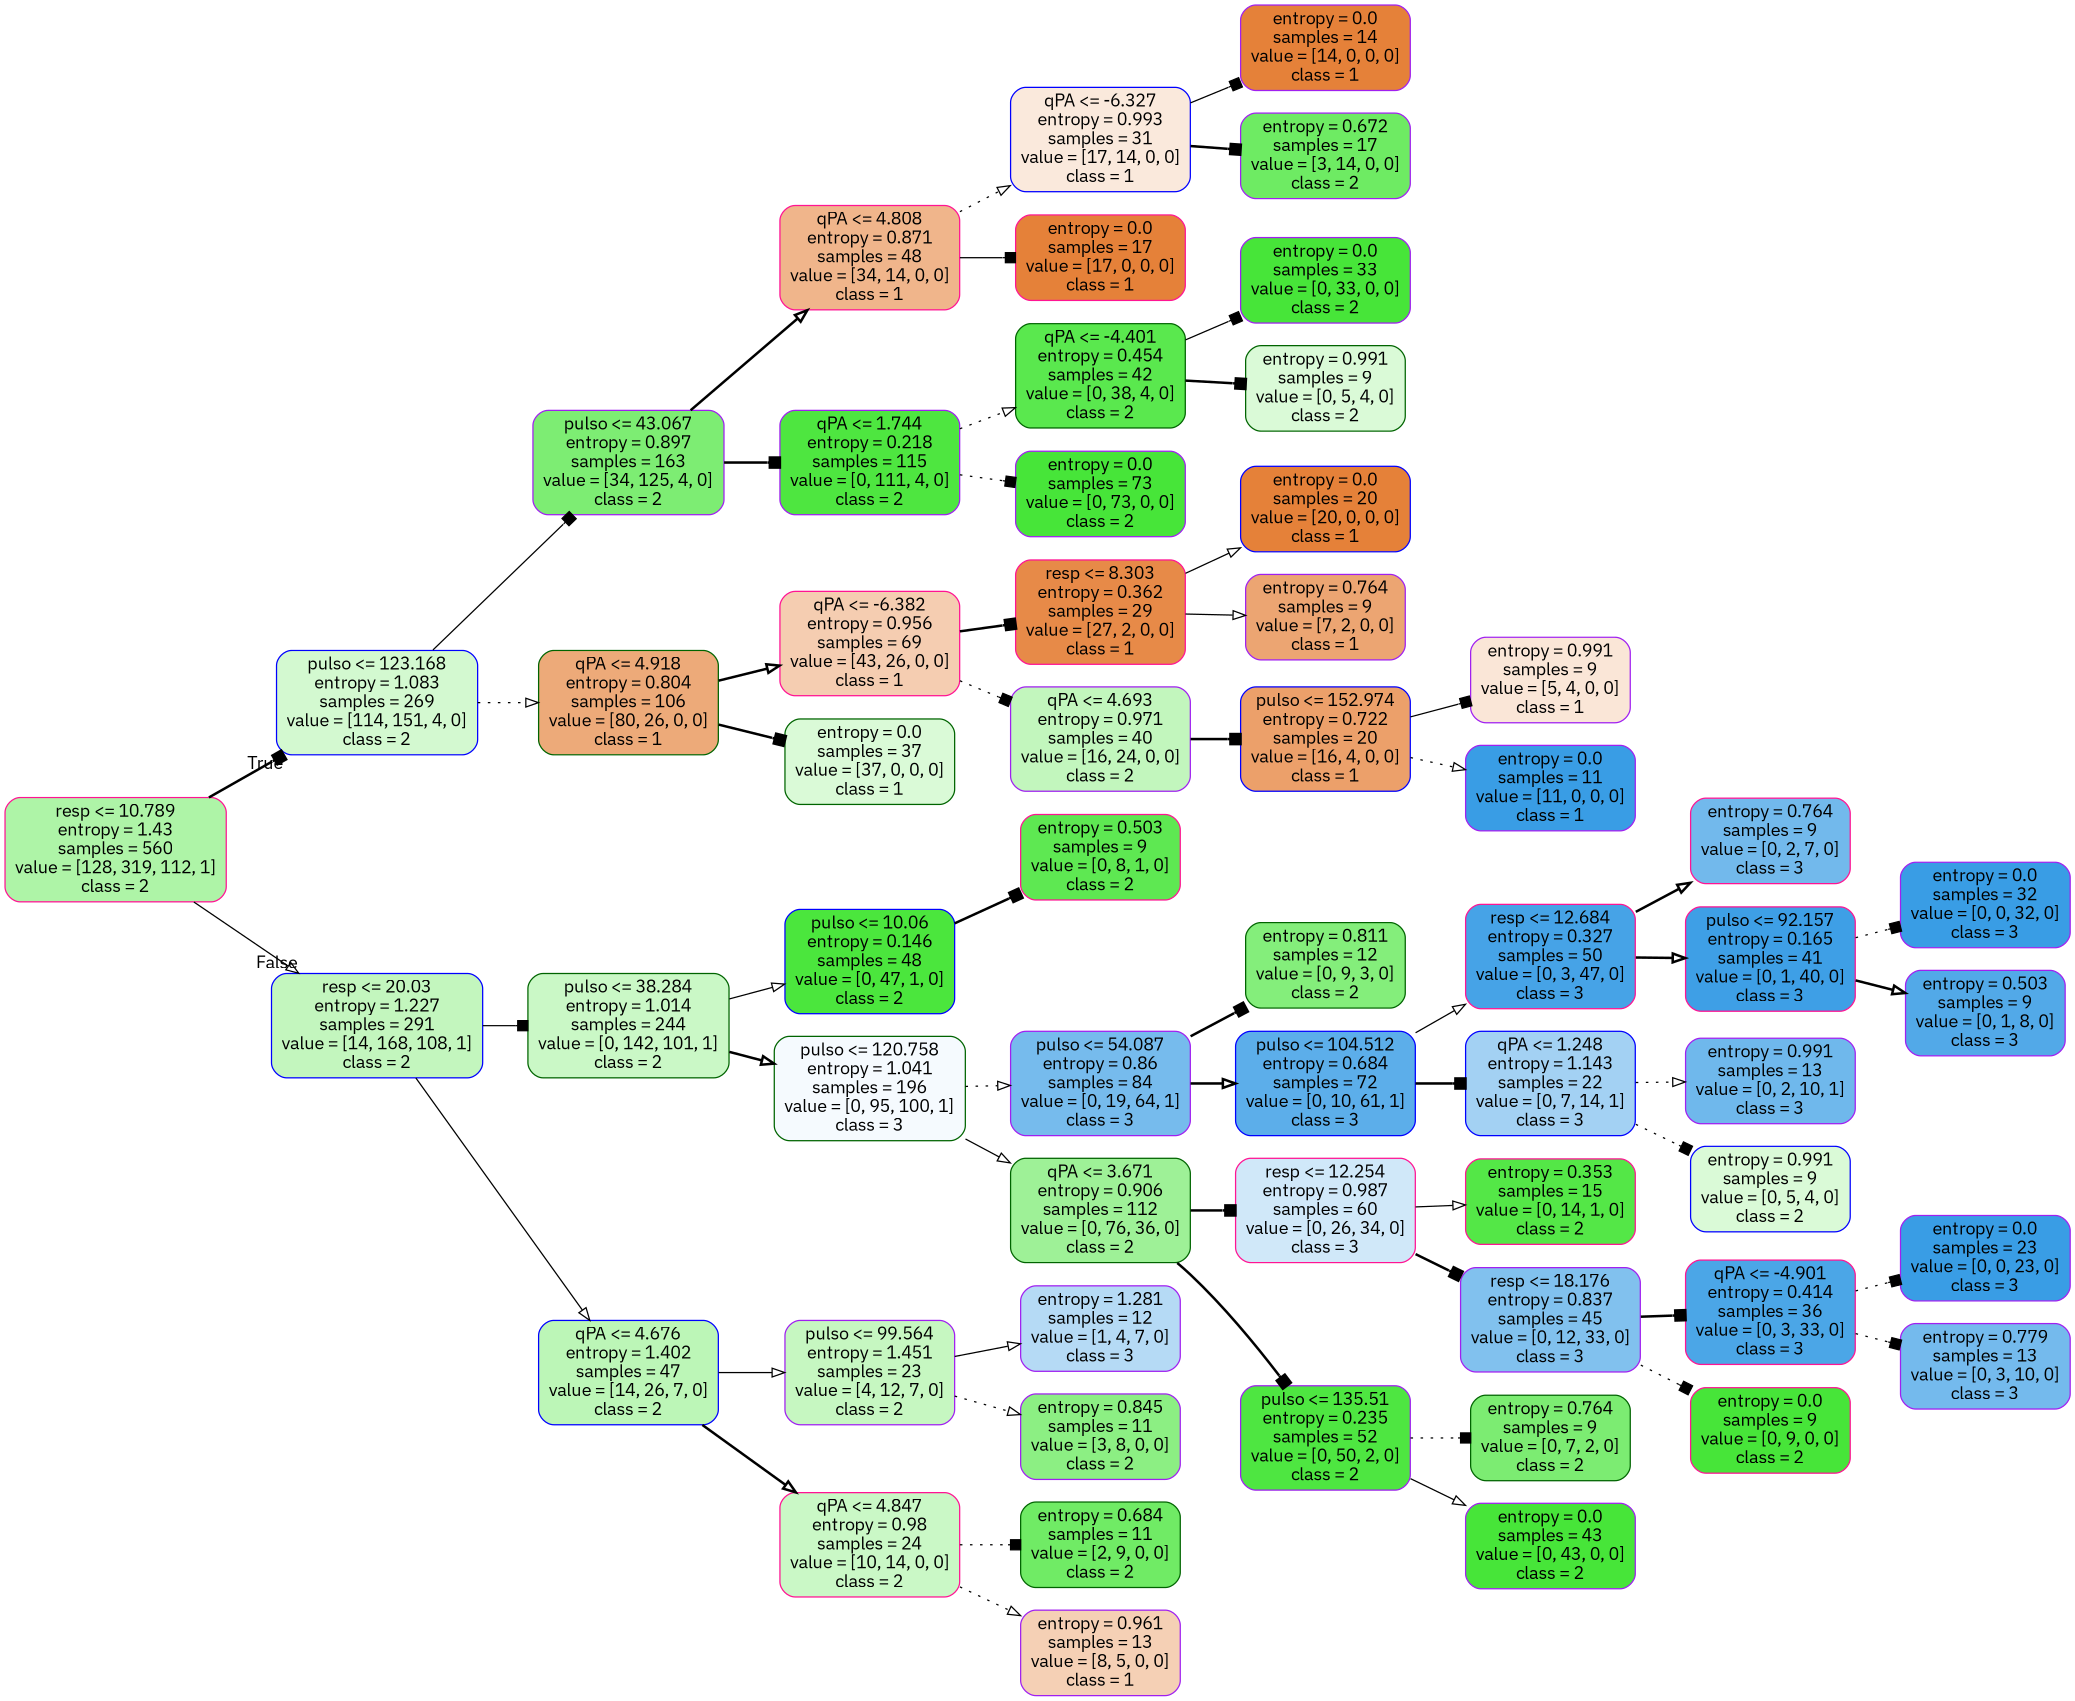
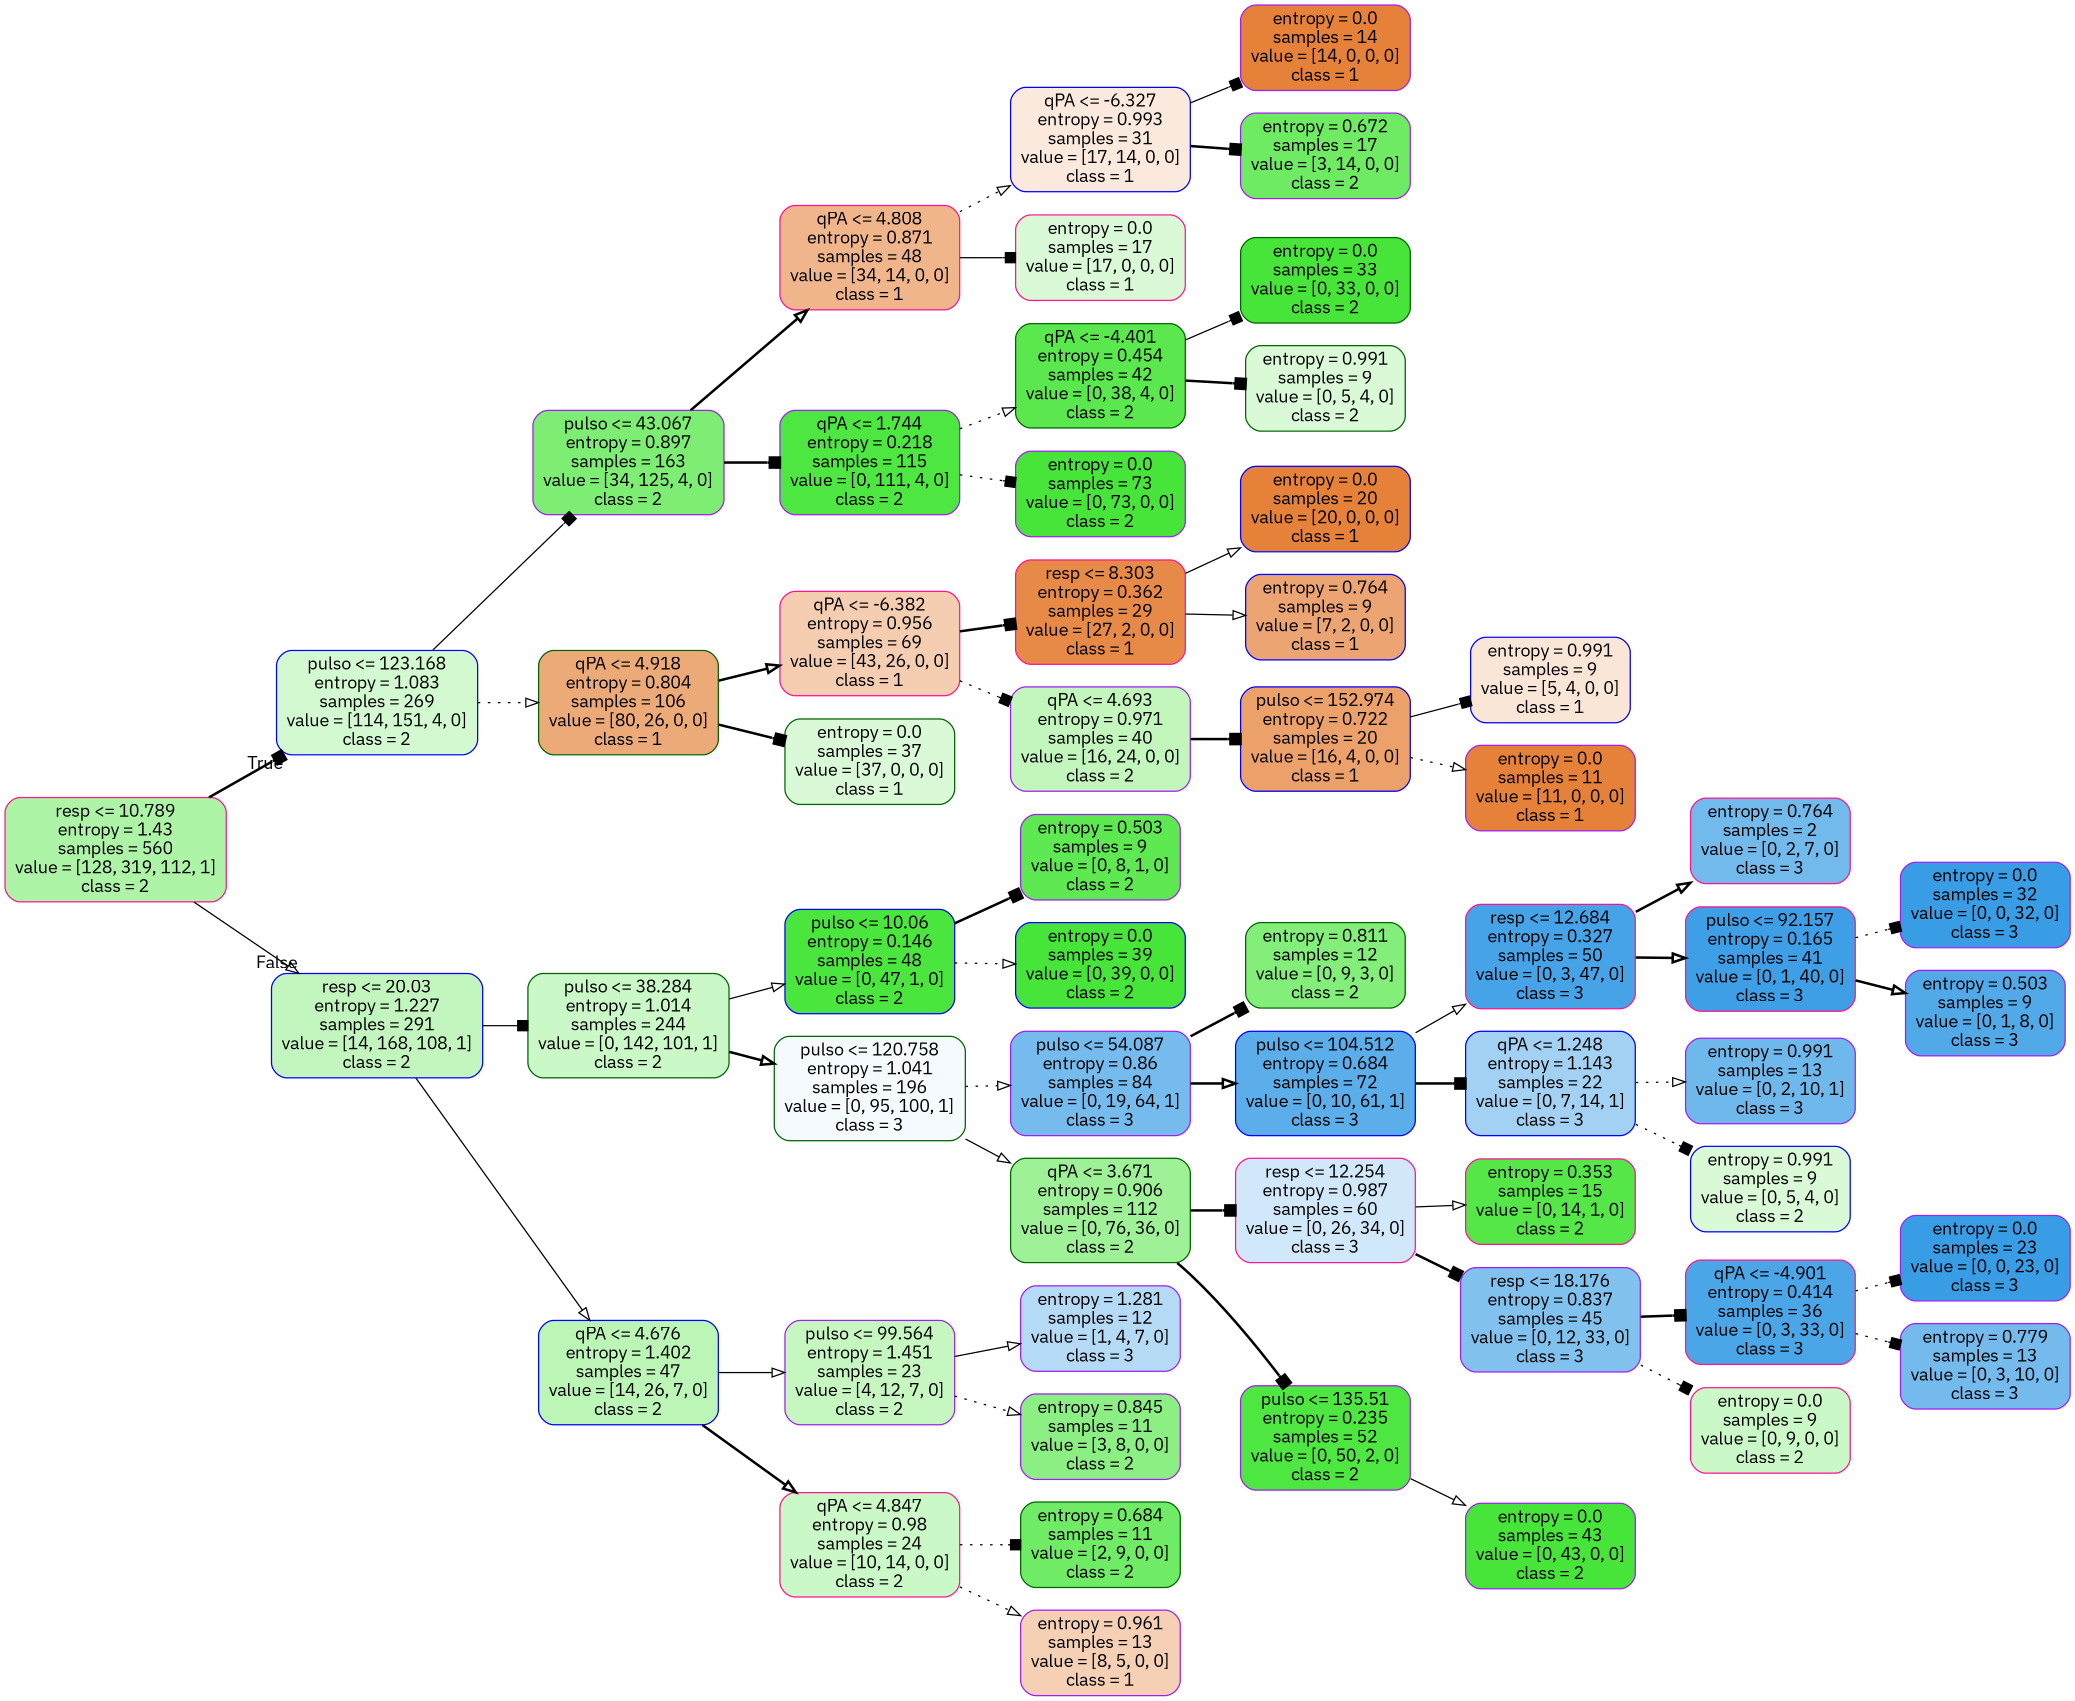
  digraph {
    fontname="IBM Plex Sans"
    rankdir=LR
    node [color=purple fillcolor="#47e539" fontname="IBM Plex Sans" shape=box style="filled, rounded"]
    edge [arrowhead=box fontname="IBM Plex Sans" style=bold]
    n1 [color=deeppink fillcolor="#aef4a7" label="resp <= 10.789\nentropy = 1.43\nsamples = 560\nvalue = [128, 319, 112, 1]\nclass = 2"]
    n2 [color=blue fillcolor="#d3f9d0" label="pulso <= 123.168\nentropy = 1.083\nsamples = 269\nvalue = [114, 151, 4, 0]\nclass = 2"]
    n3 [color=blue fillcolor="#c3f6be" label="resp <= 20.03\nentropy = 1.227\nsamples = 291\nvalue = [14, 168, 108, 1]\nclass = 2"]
    n4 [fillcolor="#7ded73" label="pulso <= 43.067\nentropy = 0.897\nsamples = 163\nvalue = [34, 125, 4, 0]\nclass = 2"]
    n5 [color=darkgreen fillcolor="#edaa79" label="qPA <= 4.918\nentropy = 0.804\nsamples = 106\nvalue = [80, 26, 0, 0]\nclass = 1"]
    n6 [color=darkgreen fillcolor="#caf8c6" label="pulso <= 38.284\nentropy = 1.014\nsamples = 244\nvalue = [0, 142, 101, 1]\nclass = 2"]
    n7 [color=blue fillcolor="#bcf6b7" label="qPA <= 4.676\nentropy = 1.402\nsamples = 47\nvalue = [14, 26, 7, 0]\nclass = 2"]
    n8 [color=deeppink fillcolor="#f0b58b" label="qPA <= 4.808\nentropy = 0.871\nsamples = 48\nvalue = [34, 14, 0, 0]\nclass = 1"]
    n9 [fillcolor="#4ee640" label="qPA <= 1.744\nentropy = 0.218\nsamples = 115\nvalue = [0, 111, 4, 0]\nclass = 2"]
    n10 [color=deeppink fillcolor="#f5cdb1" label="qPA <= -6.382\nentropy = 0.956\nsamples = 69\nvalue = [43, 26, 0, 0]\nclass = 1"]
    n11 [color=darkgreen fillcolor="#dafad7" label="entropy = 0.0\nsamples = 37\nvalue = [37, 0, 0, 0]\nclass = 1"]
    n12 [color=blue fillcolor="#fae9dc" label="qPA <= -6.327\nentropy = 0.993\nsamples = 31\nvalue = [17, 14, 0, 0]\nclass = 1"]
-   n13 [color=deeppink fillcolor="#e58139" label="entropy = 0.0\nsamples = 17\nvalue = [17, 0, 0, 0]\nclass = 1"]
+   n13 [color=deeppink fillcolor="#dafad7" label="entropy = 0.0\nsamples = 17\nvalue = [17, 0, 0, 0]\nclass = 1"]
    n14 [color=darkgreen fillcolor="#5ae84e" label="qPA <= -4.401\nentropy = 0.454\nsamples = 42\nvalue = [0, 38, 4, 0]\nclass = 2"]
    n15 [label="entropy = 0.0\nsamples = 73\nvalue = [0, 73, 0, 0]\nclass = 2"]
    n16 [fillcolor="#e58139" label="entropy = 0.0\nsamples = 14\nvalue = [14, 0, 0, 0]\nclass = 1"]
    n17 [fillcolor="#6eeb63" label="entropy = 0.672\nsamples = 17\nvalue = [3, 14, 0, 0]\nclass = 2"]
-   n18 [label="entropy = 0.0\nsamples = 33\nvalue = [0, 33, 0, 0]\nclass = 2"]
+   n18 [color=darkgreen label="entropy = 0.0\nsamples = 33\nvalue = [0, 33, 0, 0]\nclass = 2"]
    n19 [color=darkgreen fillcolor="#dafad7" label="entropy = 0.991\nsamples = 9\nvalue = [0, 5, 4, 0]\nclass = 2"]
    n20 [color=deeppink fillcolor="#e78a48" label="resp <= 8.303\nentropy = 0.362\nsamples = 29\nvalue = [27, 2, 0, 0]\nclass = 1"]
    n21 [fillcolor="#c2f6bd" label="qPA <= 4.693\nentropy = 0.971\nsamples = 40\nvalue = [16, 24, 0, 0]\nclass = 2"]
    n22 [color=blue fillcolor="#e58139" label="entropy = 0.0\nsamples = 20\nvalue = [20, 0, 0, 0]\nclass = 1"]
-   n23 [fillcolor="#eca572" label="entropy = 0.764\nsamples = 9\nvalue = [7, 2, 0, 0]\nclass = 1"]
+   n23 [color=blue fillcolor="#eca572" label="entropy = 0.764\nsamples = 9\nvalue = [7, 2, 0, 0]\nclass = 1"]
    n24 [color=blue fillcolor="#eca06a" label="pulso <= 152.974\nentropy = 0.722\nsamples = 20\nvalue = [16, 4, 0, 0]\nclass = 1"]
-   n25 [fillcolor="#fae6d7" label="entropy = 0.991\nsamples = 9\nvalue = [5, 4, 0, 0]\nclass = 1"]
-   n26 [fillcolor="#399de5" label="entropy = 0.0\nsamples = 11\nvalue = [11, 0, 0, 0]\nclass = 1"]
+   n25 [color=blue fillcolor="#fae6d7" label="entropy = 0.991\nsamples = 9\nvalue = [5, 4, 0, 0]\nclass = 1"]
+   n26 [fillcolor="#e58139" label="entropy = 0.0\nsamples = 11\nvalue = [11, 0, 0, 0]\nclass = 1"]
    n27 [color=blue fillcolor="#4be63d" label="pulso <= 10.06\nentropy = 0.146\nsamples = 48\nvalue = [0, 47, 1, 0]\nclass = 2"]
    n28 [color=darkgreen fillcolor="#f5fafe" label="pulso <= 120.758\nentropy = 1.041\nsamples = 196\nvalue = [0, 95, 100, 1]\nclass = 3"]
    n29 [fillcolor="#c6f7c1" label="pulso <= 99.564\nentropy = 1.451\nsamples = 23\nvalue = [4, 12, 7, 0]\nclass = 2"]
    n30 [color=deeppink fillcolor="#caf8c6" label="qPA <= 4.847\nentropy = 0.98\nsamples = 24\nvalue = [10, 14, 0, 0]\nclass = 2"]
-   n31 [color=deeppink fillcolor="#5ee852" label="entropy = 0.503\nsamples = 9\nvalue = [0, 8, 1, 0]\nclass = 2"]
+   n31 [fillcolor="#5ee852" label="entropy = 0.503\nsamples = 9\nvalue = [0, 8, 1, 0]\nclass = 2"]
+   n32 [color=blue label="entropy = 0.0\nsamples = 39\nvalue = [0, 39, 0, 0]\nclass = 2"]
    n33 [fillcolor="#76bbed" label="pulso <= 54.087\nentropy = 0.86\nsamples = 84\nvalue = [0, 19, 64, 1]\nclass = 3"]
    n34 [color=darkgreen fillcolor="#9ef197" label="qPA <= 3.671\nentropy = 0.906\nsamples = 112\nvalue = [0, 76, 36, 0]\nclass = 2"]
    n35 [color=darkgreen fillcolor="#84ee7b" label="entropy = 0.811\nsamples = 12\nvalue = [0, 9, 3, 0]\nclass = 2"]
    n36 [color=blue fillcolor="#5caeea" label="pulso <= 104.512\nentropy = 0.684\nsamples = 72\nvalue = [0, 10, 61, 1]\nclass = 3"]
    n37 [color=deeppink fillcolor="#d0e8f9" label="resp <= 12.254\nentropy = 0.987\nsamples = 60\nvalue = [0, 26, 34, 0]\nclass = 3"]
    n38 [fillcolor="#4ee641" label="pulso <= 135.51\nentropy = 0.235\nsamples = 52\nvalue = [0, 50, 2, 0]\nclass = 2"]
    n39 [color=deeppink fillcolor="#46a3e7" label="resp <= 12.684\nentropy = 0.327\nsamples = 50\nvalue = [0, 3, 47, 0]\nclass = 3"]
    n40 [color=blue fillcolor="#a3d1f3" label="qPA <= 1.248\nentropy = 1.143\nsamples = 22\nvalue = [0, 7, 14, 1]\nclass = 3"]
-   n41 [color=deeppink fillcolor="#72b9ec" label="entropy = 0.764\nsamples = 9\nvalue = [0, 2, 7, 0]\nclass = 3"]
+   n41 [color=deeppink fillcolor="#72b9ec" label="entropy = 0.764\nsamples = 2\nvalue = [0, 2, 7, 0]\nclass = 3"]
    n42 [color=deeppink fillcolor="#3e9fe6" label="pulso <= 92.157\nentropy = 0.165\nsamples = 41\nvalue = [0, 1, 40, 0]\nclass = 3"]
    n43 [fillcolor="#6fb8ec" label="entropy = 0.991\nsamples = 13\nvalue = [0, 2, 10, 1]\nclass = 3"]
    n44 [color=blue fillcolor="#dafad7" label="entropy = 0.991\nsamples = 9\nvalue = [0, 5, 4, 0]\nclass = 2"]
    n45 [fillcolor="#399de5" label="entropy = 0.0\nsamples = 32\nvalue = [0, 0, 32, 0]\nclass = 3"]
    n46 [fillcolor="#52a9e8" label="entropy = 0.503\nsamples = 9\nvalue = [0, 1, 8, 0]\nclass = 3"]
    n47 [color=deeppink fillcolor="#54e747" label="entropy = 0.353\nsamples = 15\nvalue = [0, 14, 1, 0]\nclass = 2"]
    n48 [fillcolor="#81c1ee" label="resp <= 18.176\nentropy = 0.837\nsamples = 45\nvalue = [0, 12, 33, 0]\nclass = 3"]
-   n49 [color=darkgreen fillcolor="#7cec72" label="entropy = 0.764\nsamples = 9\nvalue = [0, 7, 2, 0]\nclass = 2"]
    n50 [label="entropy = 0.0\nsamples = 43\nvalue = [0, 43, 0, 0]\nclass = 2"]
    n51 [color=deeppink fillcolor="#4ba6e7" label="qPA <= -4.901\nentropy = 0.414\nsamples = 36\nvalue = [0, 3, 33, 0]\nclass = 3"]
-   n52 [color=deeppink label="entropy = 0.0\nsamples = 9\nvalue = [0, 9, 0, 0]\nclass = 2"]
+   n52 [color=deeppink fillcolor="#caf8c6" label="entropy = 0.0\nsamples = 9\nvalue = [0, 9, 0, 0]\nclass = 2"]
    n53 [fillcolor="#399de5" label="entropy = 0.0\nsamples = 23\nvalue = [0, 0, 23, 0]\nclass = 3"]
    n54 [fillcolor="#74baed" label="entropy = 0.779\nsamples = 13\nvalue = [0, 3, 10, 0]\nclass = 3"]
    n55 [fillcolor="#b5daf5" label="entropy = 1.281\nsamples = 12\nvalue = [1, 4, 7, 0]\nclass = 3"]
    n56 [fillcolor="#8cef83" label="entropy = 0.845\nsamples = 11\nvalue = [3, 8, 0, 0]\nclass = 2"]
    n57 [color=darkgreen fillcolor="#70eb65" label="entropy = 0.684\nsamples = 11\nvalue = [2, 9, 0, 0]\nclass = 2"]
    n58 [fillcolor="#f5d0b5" label="entropy = 0.961\nsamples = 13\nvalue = [8, 5, 0, 0]\nclass = 1"]
    n1 -> n2 [headlabel=True labelangle=45 labeldistance=2.5]
    n1 -> n3 [arrowhead=onormal headlabel=False labelangle=-45 labeldistance=2.5 style=solid]
    n2 -> n4 [style=solid]
    n2 -> n5 [arrowhead=onormal style=dotted]
    n3 -> n6 [style=solid]
    n3 -> n7 [arrowhead=onormal style=solid]
    n4 -> n8 [arrowhead=onormal]
    n4 -> n9
    n5 -> n10 [arrowhead=onormal]
    n5 -> n11
    n6 -> n27 [arrowhead=onormal style=solid]
    n6 -> n28 [arrowhead=onormal]
    n7 -> n29 [arrowhead=onormal style=solid]
    n7 -> n30 [arrowhead=onormal]
    n8 -> n12 [arrowhead=onormal style=dotted]
    n8 -> n13 [style=solid]
    n9 -> n14 [arrowhead=onormal style=dotted]
    n9 -> n15 [style=dotted]
    n10 -> n20
    n10 -> n21 [style=dotted]
    n12 -> n16 [style=solid]
    n12 -> n17
    n14 -> n18 [style=solid]
    n14 -> n19
    n20 -> n22 [arrowhead=onormal style=solid]
    n20 -> n23 [arrowhead=onormal style=solid]
    n21 -> n24
    n24 -> n25 [style=solid]
    n24 -> n26 [arrowhead=onormal style=dotted]
    n27 -> n31
+   n27 -> n32 [arrowhead=onormal style=dotted]
    n28 -> n33 [arrowhead=onormal style=dotted]
    n28 -> n34 [arrowhead=onormal style=solid]
    n29 -> n55 [arrowhead=onormal style=solid]
    n29 -> n56 [arrowhead=onormal style=dotted]
    n30 -> n57 [style=dotted]
    n30 -> n58 [arrowhead=onormal style=dotted]
    n33 -> n35
    n33 -> n36 [arrowhead=onormal]
    n34 -> n37
    n34 -> n38
    n36 -> n39 [arrowhead=onormal style=solid]
    n36 -> n40
    n37 -> n47 [arrowhead=onormal style=solid]
    n37 -> n48
-   n38 -> n49 [style=dotted]
    n38 -> n50 [arrowhead=onormal style=solid]
    n39 -> n41 [arrowhead=onormal]
    n39 -> n42 [arrowhead=onormal]
    n40 -> n43 [arrowhead=onormal style=dotted]
    n40 -> n44 [style=dotted]
    n42 -> n45 [style=dotted]
    n42 -> n46 [arrowhead=onormal]
    n48 -> n51
    n48 -> n52 [style=dotted]
    n51 -> n53 [style=dotted]
    n51 -> n54 [style=dotted]
  }
